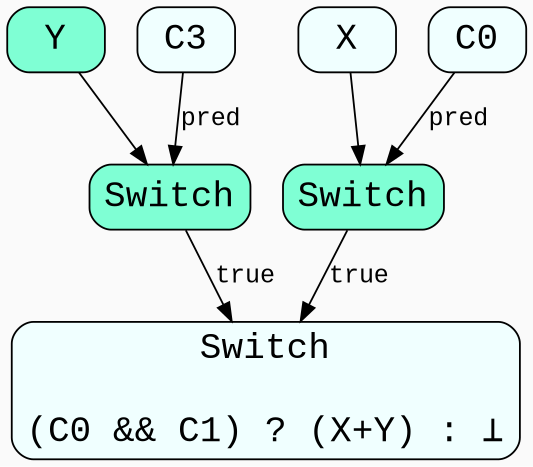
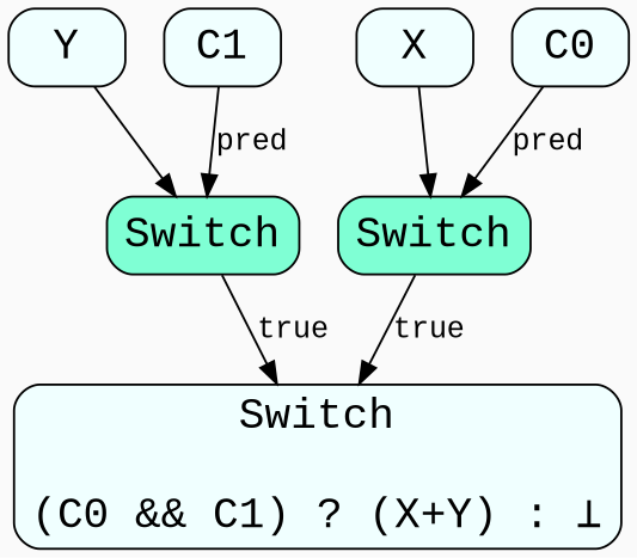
  digraph {
    bgcolor=gray98
    compound=true
    fontname="Liberation Mono"
    node [fillcolor=azure fontname="Liberation Mono" fontsize=20 shape=box style="filled,rounded"]
    edge [fontname="Liberation Mono"]
    n1 [fillcolor=aquamarine label=Switch]
    n2 [label="Switch\n\n(C0 && C1) ? (X+Y) : ⊥"]
    X
    n4 [fillcolor=aquamarine label=Switch]
-   Y [fillcolor=aquamarine]
+   Y
    C0
-   C1 [label=C3]
+   C1
    n1 -> n2 [label=true]
    X -> n1
    n4 -> n2 [label=true]
    Y -> n4
    C0 -> n1 [label=pred]
    C1 -> n4 [label=pred]
  }
